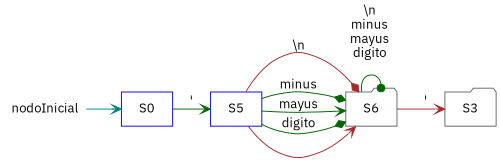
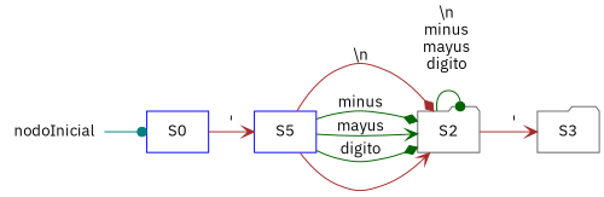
  digraph {
    concentrate=true
    fontname="IBM Plex Sans"
    rankdir=LR
    node [color=blue fontname="IBM Plex Sans" shape=box]
    edge [arrowhead=vee color=darkgreen fontname="IBM Plex Sans"]
    nodoInicial [shape=none]
    n2 [label=S0]
    n3 [label=S5]
-   n4 [color=gray40 label=S6 shape=folder]
+   n4 [color=gray40 label=S2 shape=folder]
    n5 [color=gray40 label=S3 shape=folder]
-   nodoInicial -> n2 [color=teal]
-   n2 -> n3 [label="'"]
+   nodoInicial -> n2 [arrowhead=dot color=teal]
+   n2 -> n3 [color=brown label="'"]
    n3 -> n4 [arrowhead=diamond color=brown label="\\n"]
    n3 -> n4 [arrowhead=diamond label=minus]
    n3 -> n4 [label=mayus]
    n3 -> n4 [arrowhead=diamond label=digito]
    n3 -> n4 [color=brown label=" "]
    n4 -> n4 [arrowhead=dot label="\\n \nminus \nmayus \ndigito \n  \n"]
    n4 -> n5 [color=brown label="'"]
  }
